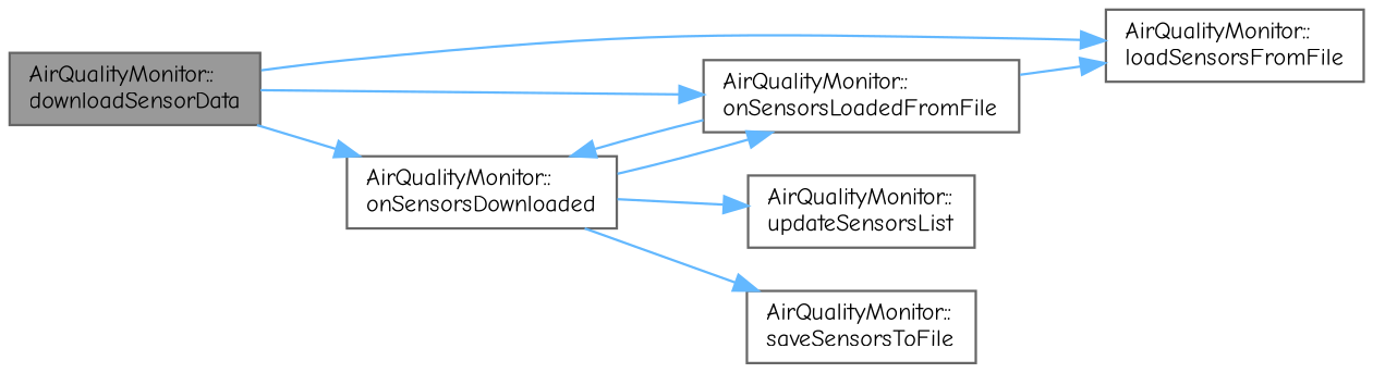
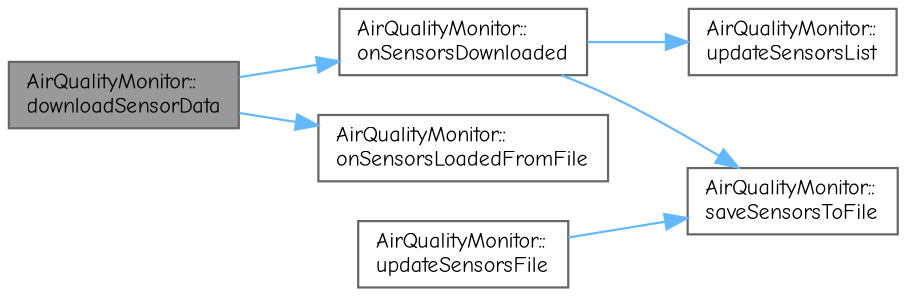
  digraph {
    fontname="Comic Neue"
    rankdir=LR
    node [color=grey40 fillcolor=white fontname="Comic Neue" fontsize=10 shape=box style=filled]
    edge [color=steelblue1 fontname="Comic Neue" fontsize=10 labelfontname=Helvetica labelfontsize=10 style=solid]
    n1 [color=gray40 fillcolor=grey60 fontcolor=black height=0.2 label="AirQualityMonitor::\ldownloadSensorData" width=0.4]
-   n2 [height=0.2 label="AirQualityMonitor::\lloadSensorsFromFile" width=0.4]
    n3 [height=0.2 label="AirQualityMonitor::\lonSensorsDownloaded" width=0.4]
    n4 [height=0.2 label="AirQualityMonitor::\lonSensorsLoadedFromFile" width=0.4]
    n5 [height=0.2 label="AirQualityMonitor::\lupdateSensorsList" width=0.4]
    n6 [height=0.2 label="AirQualityMonitor::\lsaveSensorsToFile" width=0.4]
-   n1 -> n2
+   n7 [height=0.2 label="AirQualityMonitor::\lupdateSensorsFile" width=0.4]
    n1 -> n3
    n1 -> n4
-   n3 -> n4
    n3 -> n5
    n3 -> n6
-   n4 -> n2
-   n4 -> n3
+   n7 -> n6
  }
